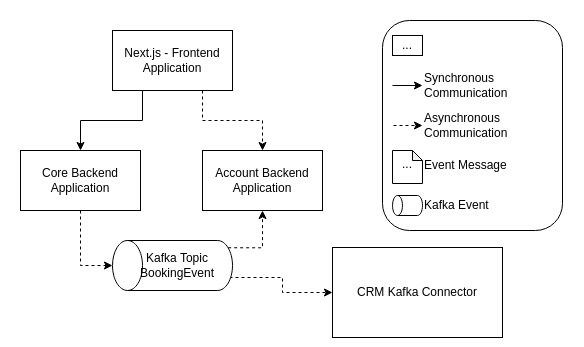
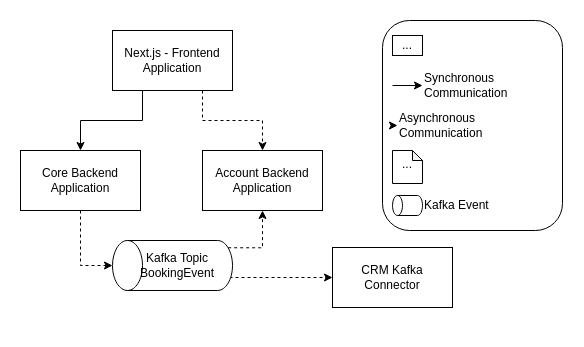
  <mxCell id="0" />
  <mxCell id="1" parent="0" />
  <mxCell id="2" style="edgeStyle=orthogonalEdgeStyle;rounded=0;orthogonalLoop=1;jettySize=auto;html=1;exitX=0.25;exitY=1;exitDx=0;exitDy=0;entryX=0.5;entryY=0;entryDx=0;entryDy=0;" parent="1" source="4" target="6" edge="1"><mxGeometry relative="1" as="geometry" /></mxCell>
  <mxCell id="3" style="edgeStyle=orthogonalEdgeStyle;rounded=0;orthogonalLoop=1;jettySize=auto;html=1;exitX=0.75;exitY=1;exitDx=0;exitDy=0;entryX=0.5;entryY=0;entryDx=0;entryDy=0;dashed=1;" parent="1" source="4" target="7" edge="1"><mxGeometry relative="1" as="geometry" /></mxCell>
  <mxCell id="4" value="Next.js - Frontend Application" style="rounded=0;whiteSpace=wrap;html=1;" parent="1" vertex="1"><mxGeometry x="112" y="30" width="120" height="60" as="geometry" /></mxCell>
  <mxCell id="5" style="edgeStyle=orthogonalEdgeStyle;rounded=0;orthogonalLoop=1;jettySize=auto;html=1;exitX=0.5;exitY=1;exitDx=0;exitDy=0;entryX=0.5;entryY=0;entryDx=0;entryDy=0;entryPerimeter=0;dashed=1;" parent="1" source="6" target="11" edge="1"><mxGeometry relative="1" as="geometry" /></mxCell>
  <mxCell id="6" value="Core Backend Application" style="rounded=0;whiteSpace=wrap;html=1;" parent="1" vertex="1"><mxGeometry x="20" y="150" width="120" height="60" as="geometry" /></mxCell>
  <mxCell id="7" value="Account Backend Application" style="rounded=0;whiteSpace=wrap;html=1;" parent="1" vertex="1"><mxGeometry x="202" y="150" width="120" height="60" as="geometry" /></mxCell>
- <mxCell id="8" value="CRM Kafka Connector" style="rounded=0;whiteSpace=wrap;html=1;" parent="1" vertex="1"><mxGeometry x="332" y="247" width="170" height="90" as="geometry" /></mxCell>
+ <mxCell id="8" value="CRM Kafka Connector" style="rounded=0;whiteSpace=wrap;html=1;" parent="1" vertex="1"><mxGeometry x="332" y="247" width="120" height="60" as="geometry" /></mxCell>
  <mxCell id="9" style="edgeStyle=orthogonalEdgeStyle;rounded=0;orthogonalLoop=1;jettySize=auto;html=1;exitX=0.26;exitY=0.975;exitDx=0;exitDy=0;exitPerimeter=0;dashed=1;" parent="1" source="11" target="8" edge="1"><mxGeometry relative="1" as="geometry" /></mxCell>
  <mxCell id="10" style="edgeStyle=orthogonalEdgeStyle;rounded=0;orthogonalLoop=1;jettySize=auto;html=1;exitX=0.855;exitY=1;exitDx=0;exitDy=-4.35;exitPerimeter=0;entryX=0.5;entryY=1;entryDx=0;entryDy=0;dashed=1;" parent="1" source="11" target="7" edge="1"><mxGeometry relative="1" as="geometry"><Array as="points"><mxPoint x="262" y="247" /></Array></mxGeometry></mxCell>
  <mxCell id="11" value="" style="shape=cylinder3;whiteSpace=wrap;html=1;boundedLbl=1;backgroundOutline=1;size=15;rotation=-90;" parent="1" vertex="1"><mxGeometry x="147" y="205" width="50" height="120" as="geometry" /></mxCell>
  <mxCell id="12" value="Kafka Topic BookingEvent" style="text;html=1;strokeColor=none;fillColor=none;align=center;verticalAlign=middle;whiteSpace=wrap;rounded=0;" parent="1" vertex="1"><mxGeometry x="147" y="250" width="60" height="30" as="geometry" /></mxCell>
  <mxCell id="13" value="" style="rounded=1;whiteSpace=wrap;html=1;" parent="1" vertex="1"><mxGeometry x="382" y="20" width="180" height="210" as="geometry" /></mxCell>
  <mxCell id="14" style="edgeStyle=orthogonalEdgeStyle;rounded=0;orthogonalLoop=1;jettySize=auto;html=1;entryX=0;entryY=0.5;entryDx=0;entryDy=0;" parent="1" target="16" edge="1"><mxGeometry relative="1" as="geometry"><mxPoint x="392" y="85" as="sourcePoint" /><mxPoint x="422" y="83" as="targetPoint" /></mxGeometry></mxCell>
  <mxCell id="15" style="edgeStyle=orthogonalEdgeStyle;rounded=0;orthogonalLoop=1;jettySize=auto;html=1;entryX=0;entryY=0.5;entryDx=0;entryDy=0;dashed=1;" parent="1" target="17" edge="1"><mxGeometry relative="1" as="geometry"><mxPoint x="393" y="125" as="sourcePoint" /><mxPoint x="423" y="121" as="targetPoint" /></mxGeometry></mxCell>
  <mxCell id="16" value="Synchronous Communication" style="text;html=1;strokeColor=none;fillColor=none;align=left;verticalAlign=middle;whiteSpace=wrap;rounded=0;" parent="1" vertex="1"><mxGeometry x="422" y="70" width="140" height="30" as="geometry" /></mxCell>
- <mxCell id="17" value="Asynchronous Communication" style="text;html=1;strokeColor=none;fillColor=none;align=left;verticalAlign=middle;whiteSpace=wrap;rounded=0;" parent="1" vertex="1"><mxGeometry x="422" y="110" width="140" height="30" as="geometry" /></mxCell>
+ <mxCell id="17" value="Asynchronous Communication" style="text;html=1;strokeColor=none;fillColor=none;align=left;verticalAlign=middle;whiteSpace=wrap;rounded=0;" parent="1" vertex="1"><mxGeometry x="397" y="110" width="140" height="30" as="geometry" /></mxCell>
  <mxCell id="18" value="..." style="shape=note;whiteSpace=wrap;html=1;backgroundOutline=1;darkOpacity=0.05;size=10;verticalAlign=top;" parent="1" vertex="1"><mxGeometry x="392" y="150" width="30" height="33" as="geometry" /></mxCell>
- <mxCell id="19" value="Event Message" style="text;html=1;strokeColor=none;fillColor=none;align=left;verticalAlign=middle;whiteSpace=wrap;rounded=0;" parent="1" vertex="1"><mxGeometry x="422" y="150" width="140" height="30" as="geometry" /></mxCell>
  <mxCell id="20" value="" style="shape=cylinder3;whiteSpace=wrap;html=1;boundedLbl=1;backgroundOutline=1;size=5;rotation=-90;" parent="1" vertex="1"><mxGeometry x="397" y="190" width="20" height="30" as="geometry" /></mxCell>
  <mxCell id="21" value="Kafka Event" style="text;html=1;strokeColor=none;fillColor=none;align=left;verticalAlign=middle;whiteSpace=wrap;rounded=0;" parent="1" vertex="1"><mxGeometry x="422" y="190" width="140" height="30" as="geometry" /></mxCell>
  <mxCell id="22" value="..." style="rounded=0;whiteSpace=wrap;html=1;" parent="1" vertex="1"><mxGeometry x="392" y="35" width="30" height="20" as="geometry" /></mxCell>
